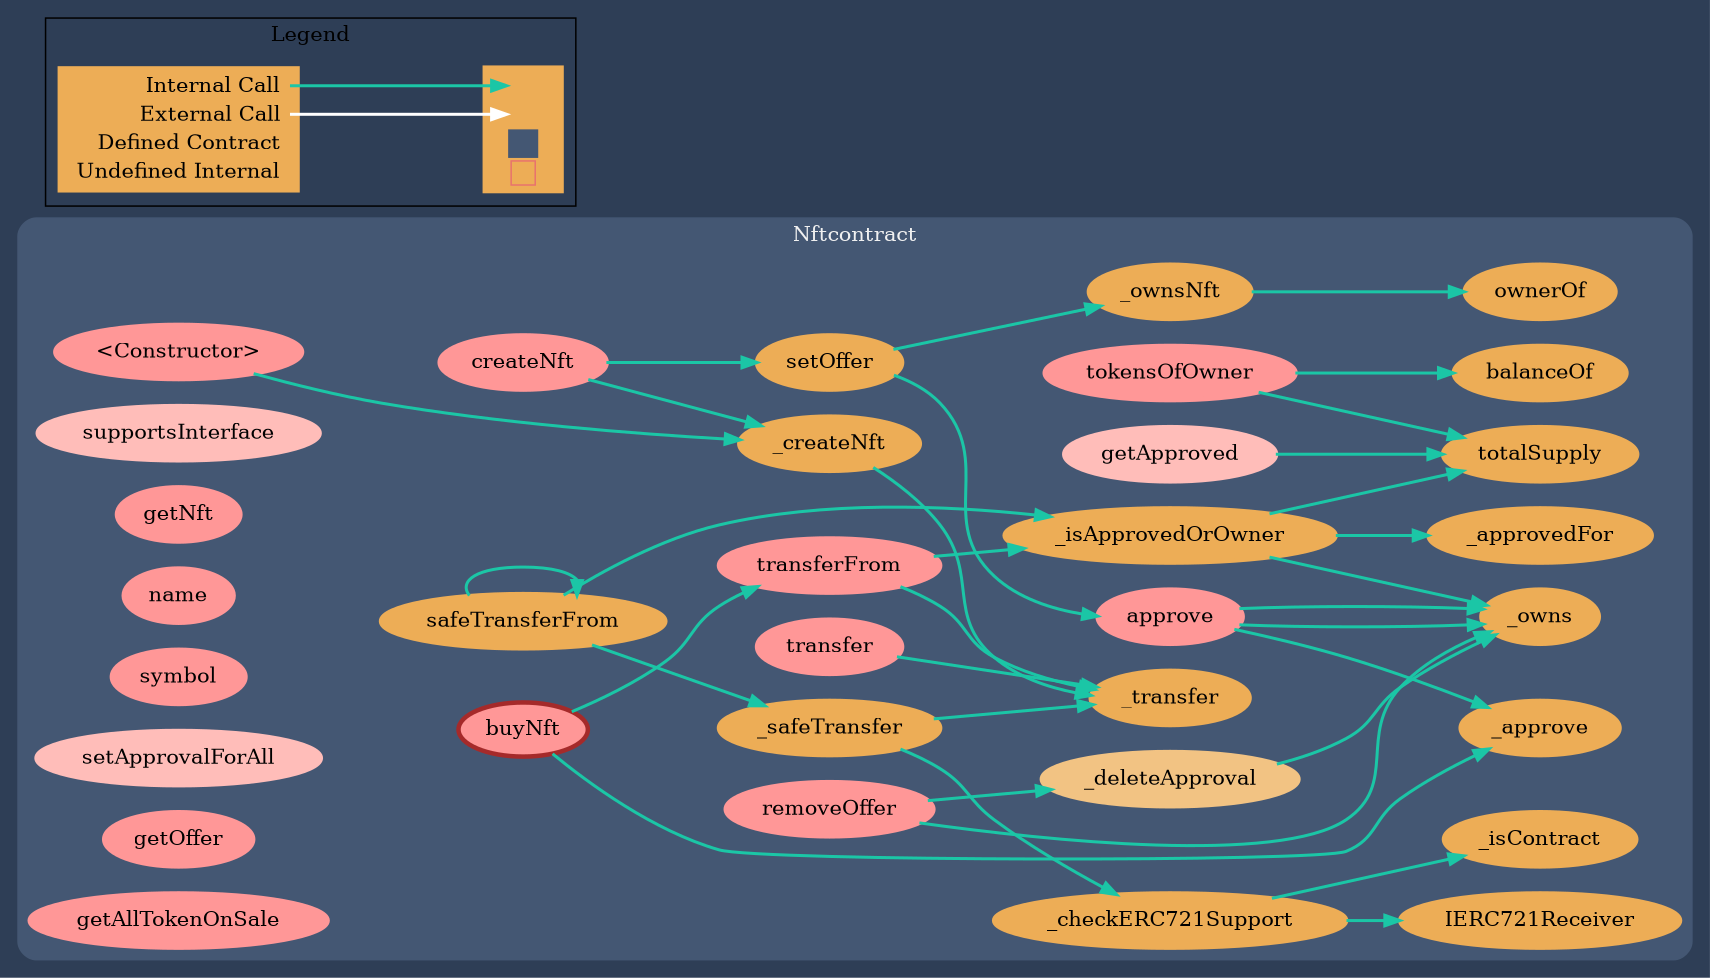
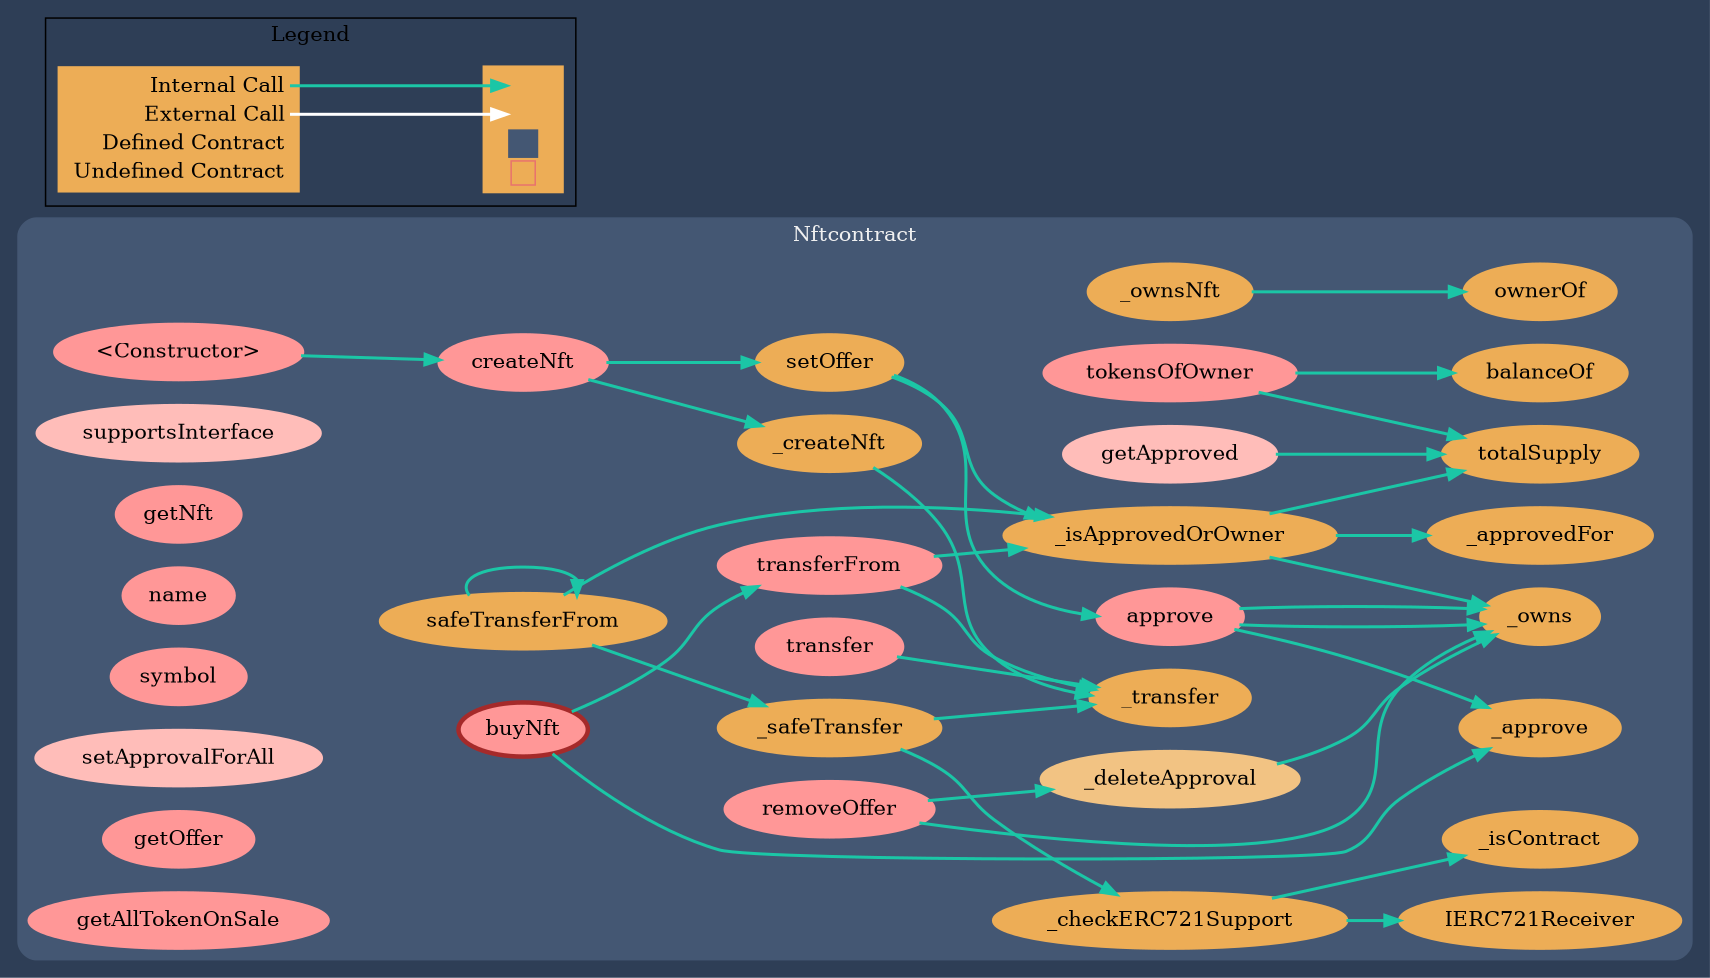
  digraph {
    bgcolor="#2e3e56"
    compound=true
    rankdir=LR
    node [color="#edad56" fillcolor="#edad56" penwidth=3 style=filled]
    edge [color="#1bc6a6" fontname="helvetica Neue Ultra Light" penwidth=2]
    n1 [color="#FF9797" fillcolor="#FF9797" label="<Constructor>"]
    n2 [color="#ffbdb9" fillcolor="#ffbdb9" label=supportsInterface]
    n3 [color="#FF9797" fillcolor="#FF9797" label=createNft]
    n4 [label=_createNft]
    n5 [color="#FF9797" fillcolor="#FF9797" label=getNft]
    n6 [label=balanceOf]
    n7 [label=totalSupply]
    n8 [color="#FF9797" fillcolor="#FF9797" label=name]
    n9 [color="#FF9797" fillcolor="#FF9797" label=symbol]
    n10 [label=ownerOf]
    n11 [color="#FF9797" fillcolor="#FF9797" label=transfer]
    n12 [label=_transfer]
    n13 [label=_owns]
    n14 [color="#FF9797" fillcolor="#FF9797" label=approve]
    n15 [color="#ffbdb9" fillcolor="#ffbdb9" label=setApprovalForAll]
    n16 [color="#ffbdb9" fillcolor="#ffbdb9" label=getApproved]
    n17 [label=_approve]
    n18 [label=safeTransferFrom]
    n19 [label=_safeTransfer]
    n20 [color="#FF9797" fillcolor="#FF9797" label=transferFrom]
    n21 [label=_approvedFor]
    n22 [label=_checkERC721Support]
    n23 [label=_isContract]
    n24 [label=_isApprovedOrOwner]
    n25 [color="#f2c383" fillcolor="#f2c383" label=_deleteApproval]
    n26 [color="#FF9797" fillcolor="#FF9797" label=tokensOfOwner]
    n27 [color="#FF9797" fillcolor="#FF9797" label=getOffer]
    n28 [color="#FF9797" fillcolor="#FF9797" label=getAllTokenOnSale]
    n29 [label=setOffer]
    n30 [color="#FF9797" fillcolor="#FF9797" label=removeOffer]
    n31 [color=brown fillcolor="#FF9797" label=buyNft]
    n32 [label=_ownsNft]
    n33 [label=IERC721Receiver]
-   n34 [label=<<table border="0" cellpadding="2" cellspacing="0" cellborder="0">   <tr><td align="right" port="i1">Internal Call</td></tr>   <tr><td align="right" port="i2">External Call</td></tr>   <tr><td align="right" port="i3">Defined Contract</td></tr>   <tr><td align="right" port="i4">Undefined Internal</td></tr>   </table>> shape=plaintext]
+   n34 [label=<<table border="0" cellpadding="2" cellspacing="0" cellborder="0">   <tr><td align="right" port="i1">Internal Call</td></tr>   <tr><td align="right" port="i2">External Call</td></tr>   <tr><td align="right" port="i3">Defined Contract</td></tr>   <tr><td align="right" port="i4">Undefined Contract</td></tr>   </table>> shape=plaintext]
    n35 [label=<<table border="0" cellpadding="2" cellspacing="0" cellborder="0">   <tr><td port="i1">&nbsp;&nbsp;&nbsp;</td></tr>   <tr><td port="i2">&nbsp;&nbsp;&nbsp;</td></tr>   <tr><td port="i3" bgcolor="#445773">&nbsp;&nbsp;&nbsp;</td></tr>   <tr><td port="i4">     <table border="1" cellborder="0" cellspacing="0" cellpadding="7" color="#e8726d">       <tr>        <td></td>       </tr>      </table>   </td></tr>   </table>> shape=plaintext]
    subgraph cluster_1 {
      bgcolor="#445773"
      color="#445773"
      fontcolor="#f0f0f0"
      label=Nftcontract
      style=rounded
      n1
      n2
      n3
      n4
      n5
      n6
      n7
      n8
      n9
      n10
      n11
      n12
      n13
      n14
      n15
      n16
      n17
      n18
      n19
      n20
      n21
      n22
      n23
      n24
      n25
      n26
      n27
      n28
      n29
      n30
      n31
      n32
      n33
    }
    subgraph cluster_2 {
      label=Legend
      n34
      n35
    }
-   n1 -> n4
+   n1 -> n3
    n3 -> n4
    n3 -> n29
    n4 -> n12
    n11 -> n12
    n14 -> n13
    n14 -> n13
    n14 -> n17
    n16 -> n7
    n18 -> n18
    n18 -> n19
    n18 -> n24
    n19 -> n12
    n19 -> n22
    n20 -> n12
    n20 -> n24
    n22 -> n23
    n22 -> n33
    n24 -> n7
    n24 -> n13
    n24 -> n21
    n25 -> n13
    n26 -> n6
    n26 -> n7
    n29 -> n14
-   n29 -> n32
+   n29 -> n24
    n30 -> n13
    n30 -> n25
    n31 -> n17
    n31 -> n20
    n32 -> n10
    n34 -> n35 [headport="i1:w" tailport="i1:e"]
    n34 -> n35 [color=white headport="i2:w" tailport="i2:e"]
  }
